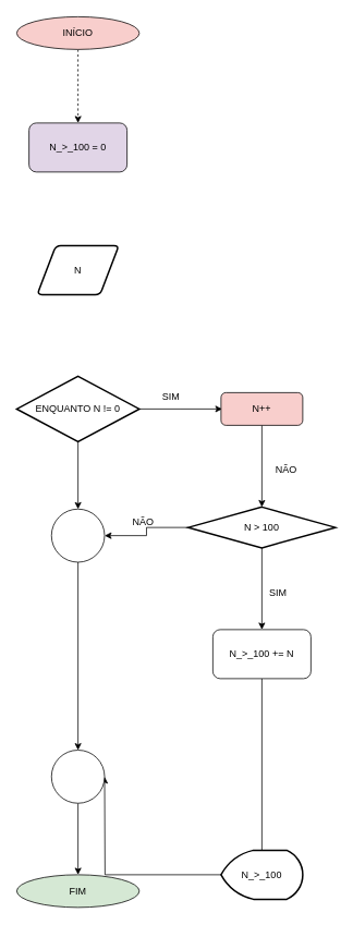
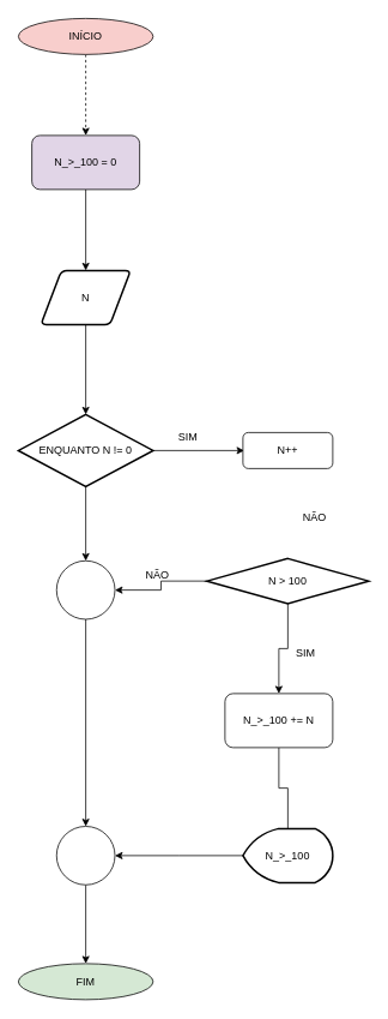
  <mxCell id="0" />
  <mxCell id="1" parent="0" />
  <mxCell id="2" value="" style="edgeStyle=orthogonalEdgeStyle;rounded=0;orthogonalLoop=1;jettySize=auto;html=1;dashed=1;" edge="1" parent="1" source="3" target="16"><mxGeometry relative="1" as="geometry" /></mxCell>
  <mxCell id="3" value="INÍCIO" style="ellipse;whiteSpace=wrap;html=1;fillColor=#f8cecc;" vertex="1" parent="1"><mxGeometry x="20" y="20" width="150" height="40" as="geometry" /></mxCell>
  <mxCell id="4" value="FIM" style="ellipse;whiteSpace=wrap;html=1;fillColor=#d5e8d4;" vertex="1" parent="1"><mxGeometry x="20" y="1070" width="150" height="40" as="geometry" /></mxCell>
+ <mxCell id="5" value="" style="edgeStyle=orthogonalEdgeStyle;rounded=0;orthogonalLoop=1;jettySize=auto;html=1;" edge="1" parent="1" source="6" target="9"><mxGeometry relative="1" as="geometry" /></mxCell>
  <mxCell id="6" value="N" style="shape=parallelogram;html=1;strokeWidth=2;perimeter=parallelogramPerimeter;whiteSpace=wrap;rounded=1;arcSize=12;size=0.23;" vertex="1" parent="1"><mxGeometry x="45" y="300" width="100" height="60" as="geometry" /></mxCell>
  <mxCell id="7" value="" style="edgeStyle=orthogonalEdgeStyle;rounded=0;orthogonalLoop=1;jettySize=auto;html=1;" edge="1" parent="1" source="9"><mxGeometry relative="1" as="geometry"><mxPoint x="271.5" y="500" as="targetPoint" /></mxGeometry></mxCell>
  <mxCell id="8" value="" style="edgeStyle=orthogonalEdgeStyle;rounded=0;orthogonalLoop=1;jettySize=auto;html=1;" edge="1" parent="1" source="9" target="22"><mxGeometry relative="1" as="geometry" /></mxCell>
  <mxCell id="9" value="ENQUANTO N != 0" style="strokeWidth=2;html=1;shape=mxgraph.flowchart.decision;whiteSpace=wrap;" vertex="1" parent="1"><mxGeometry x="20" y="460" width="150" height="80" as="geometry" /></mxCell>
- <mxCell id="10" value="" style="edgeStyle=orthogonalEdgeStyle;rounded=0;orthogonalLoop=1;jettySize=auto;html=1;" edge="1" parent="1" source="11" target="14"><mxGeometry relative="1" as="geometry" /></mxCell>
- <mxCell id="11" value="N++" style="rounded=1;whiteSpace=wrap;html=1;fillColor=#f8cecc;" vertex="1" parent="1"><mxGeometry x="270" y="480" width="100" height="40" as="geometry" /></mxCell>
+ <mxCell id="11" value="N++" style="rounded=1;whiteSpace=wrap;html=1;" vertex="1" parent="1"><mxGeometry x="270" y="480" width="100" height="40" as="geometry" /></mxCell>
  <mxCell id="12" value="" style="edgeStyle=orthogonalEdgeStyle;rounded=0;orthogonalLoop=1;jettySize=auto;html=1;" edge="1" parent="1" source="14" target="18"><mxGeometry relative="1" as="geometry" /></mxCell>
  <mxCell id="13" value="" style="edgeStyle=orthogonalEdgeStyle;rounded=0;orthogonalLoop=1;jettySize=auto;html=1;" edge="1" parent="1" source="14" target="22"><mxGeometry relative="1" as="geometry" /></mxCell>
  <mxCell id="14" value="N &amp;gt; 100" style="strokeWidth=2;html=1;shape=mxgraph.flowchart.decision;whiteSpace=wrap;" vertex="1" parent="1"><mxGeometry x="230" y="620" width="180" height="50" as="geometry" /></mxCell>
+ <mxCell id="15" value="" style="edgeStyle=orthogonalEdgeStyle;rounded=0;orthogonalLoop=1;jettySize=auto;html=1;" edge="1" parent="1" source="16" target="6"><mxGeometry relative="1" as="geometry" /></mxCell>
  <mxCell id="16" value="N_&amp;gt;_100 = 0" style="rounded=1;whiteSpace=wrap;html=1;fillColor=#e1d5e7;" vertex="1" parent="1"><mxGeometry x="35" y="150" width="120" height="60" as="geometry" /></mxCell>
  <mxCell id="17" value="" style="edgeStyle=orthogonalEdgeStyle;rounded=0;orthogonalLoop=1;jettySize=auto;html=1;endArrow=none;" edge="1" parent="1" source="18" target="20"><mxGeometry relative="1" as="geometry" /></mxCell>
- <mxCell id="18" value="N_&amp;gt;_100 += N" style="rounded=1;whiteSpace=wrap;html=1;" vertex="1" parent="1"><mxGeometry x="260" y="770" width="120" height="60" as="geometry" /></mxCell>
+ <mxCell id="18" value="N_&amp;gt;_100 += N" style="rounded=1;whiteSpace=wrap;html=1;" vertex="1" parent="1"><mxGeometry x="250" y="770" width="120" height="60" as="geometry" /></mxCell>
  <mxCell id="19" value="" style="edgeStyle=orthogonalEdgeStyle;rounded=0;orthogonalLoop=1;jettySize=auto;html=1;" edge="1" parent="1" source="20"><mxGeometry relative="1" as="geometry"><mxPoint x="127.5" y="950" as="targetPoint" /></mxGeometry></mxCell>
- <mxCell id="20" value="N_&amp;gt;_100" style="strokeWidth=2;html=1;shape=mxgraph.flowchart.display;whiteSpace=wrap;" vertex="1" parent="1"><mxGeometry x="270" y="1040" width="100" height="60" as="geometry" /></mxCell>
+ <mxCell id="20" value="N_&amp;gt;_100" style="strokeWidth=2;html=1;shape=mxgraph.flowchart.display;whiteSpace=wrap;" vertex="1" parent="1"><mxGeometry x="270" y="920" width="100" height="60" as="geometry" /></mxCell>
  <mxCell id="21" value="" style="edgeStyle=orthogonalEdgeStyle;rounded=0;orthogonalLoop=1;jettySize=auto;html=1;" edge="1" parent="1" source="22" target="28"><mxGeometry relative="1" as="geometry" /></mxCell>
  <mxCell id="22" value="" style="ellipse;whiteSpace=wrap;html=1;aspect=fixed;" vertex="1" parent="1"><mxGeometry x="62.5" y="622.5" width="65" height="65" as="geometry" /></mxCell>
  <mxCell id="23" value="SIM" style="text;html=1;align=center;verticalAlign=middle;whiteSpace=wrap;rounded=0;" vertex="1" parent="1"><mxGeometry x="179" y="470" width="60" height="30" as="geometry" /></mxCell>
  <mxCell id="24" value="NÃO" style="text;html=1;align=center;verticalAlign=middle;whiteSpace=wrap;rounded=0;" vertex="1" parent="1"><mxGeometry x="320" y="560" width="60" height="30" as="geometry" /></mxCell>
  <mxCell id="25" value="SIM" style="text;html=1;align=center;verticalAlign=middle;whiteSpace=wrap;rounded=0;" vertex="1" parent="1"><mxGeometry x="310" y="710" width="60" height="30" as="geometry" /></mxCell>
  <mxCell id="26" value="NÃO" style="text;html=1;align=center;verticalAlign=middle;whiteSpace=wrap;rounded=0;" vertex="1" parent="1"><mxGeometry x="145" y="622.5" width="60" height="30" as="geometry" /></mxCell>
  <mxCell id="27" value="" style="edgeStyle=orthogonalEdgeStyle;rounded=0;orthogonalLoop=1;jettySize=auto;html=1;" edge="1" parent="1" source="28" target="4"><mxGeometry relative="1" as="geometry" /></mxCell>
  <mxCell id="28" value="" style="ellipse;whiteSpace=wrap;html=1;aspect=fixed;" vertex="1" parent="1"><mxGeometry x="62.5" y="917.5" width="65" height="65" as="geometry" /></mxCell>
